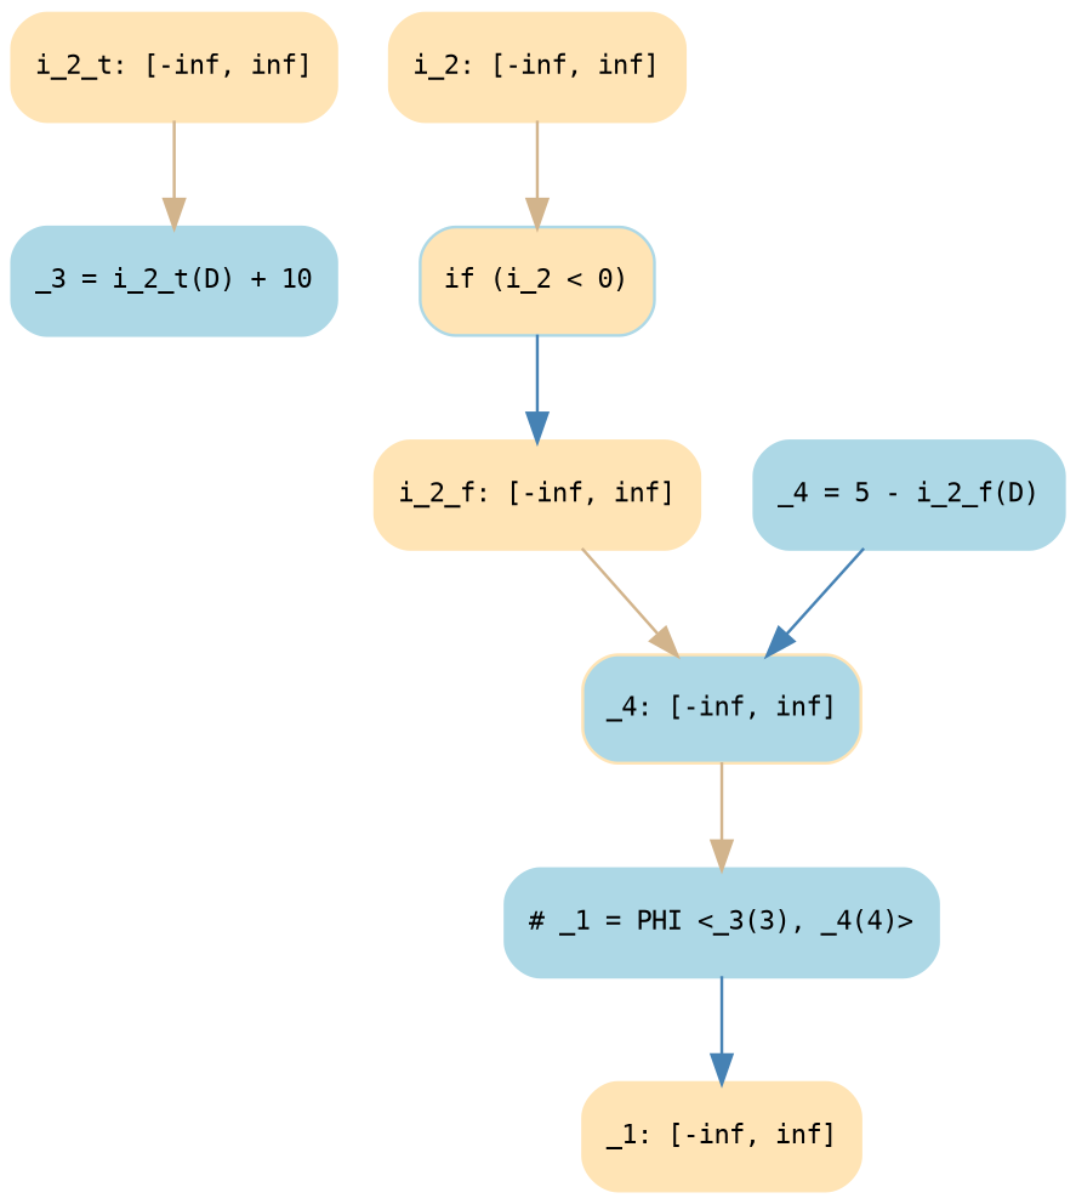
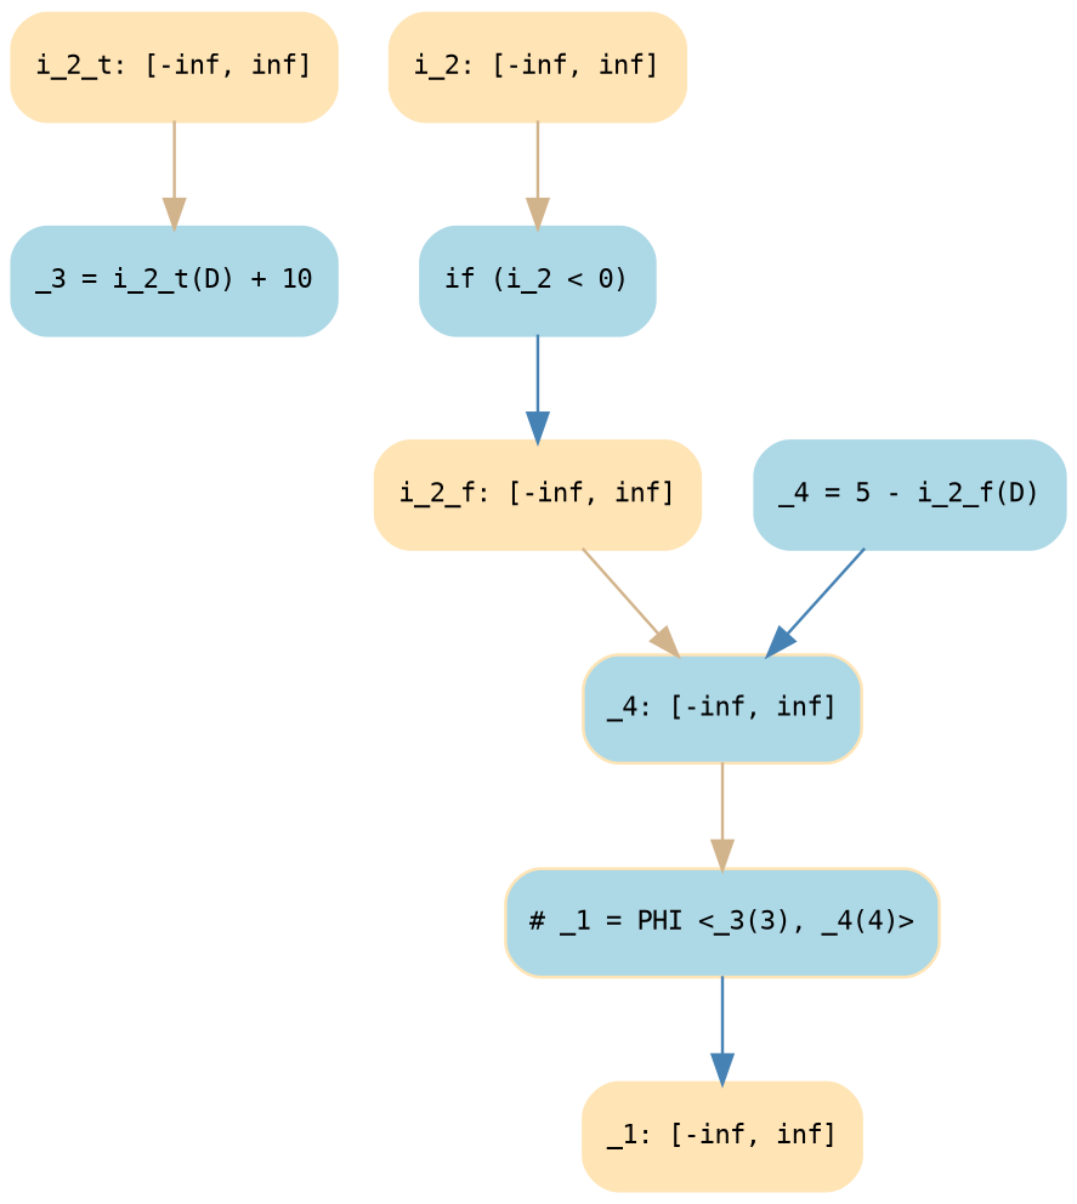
  digraph {
    fontname="DejaVu Sans Mono"
    fontsize=12
    labelloc=top
    node [color=moccasin fillcolor=lightblue fontname="DejaVu Sans Mono" fontsize=9 shape=Mrecord style=filled]
    edge [color=tan fontname="DejaVu Sans Mono" fontsize=10]
    n1 [fillcolor=moccasin label="{ i_2_t: \[-inf, inf\] }"]
    n2 [color=lightblue label="{ _3 = i_2_t(D) + 10 }"]
-   n3 [color=lightblue label="{ # _1 = PHI \<_3(3), _4(4)\> }"]
+   n3 [label="{ # _1 = PHI \<_3(3), _4(4)\> }"]
    n4 [fillcolor=moccasin label="{ _1: \[-inf, inf\] }"]
-   n5 [color=lightblue fillcolor=moccasin label="{ if (i_2 \< 0) }"]
+   n5 [color=lightblue label="{ if (i_2 \< 0) }"]
    n6 [fillcolor=moccasin label="{ i_2_f: \[-inf, inf\] }"]
    n7 [label="{ _4: \[-inf, inf\] }"]
    n8 [color=lightblue label="{ _4 = 5 - i_2_f(D) }"]
    n9 [fillcolor=moccasin label="{ i_2: \[-inf, inf\] }"]
    n1 -> n2
    n3 -> n4 [color=steelblue]
    n5 -> n6 [color=steelblue]
    n6 -> n7
    n7 -> n3
    n8 -> n7 [color=steelblue]
    n9 -> n5
  }
